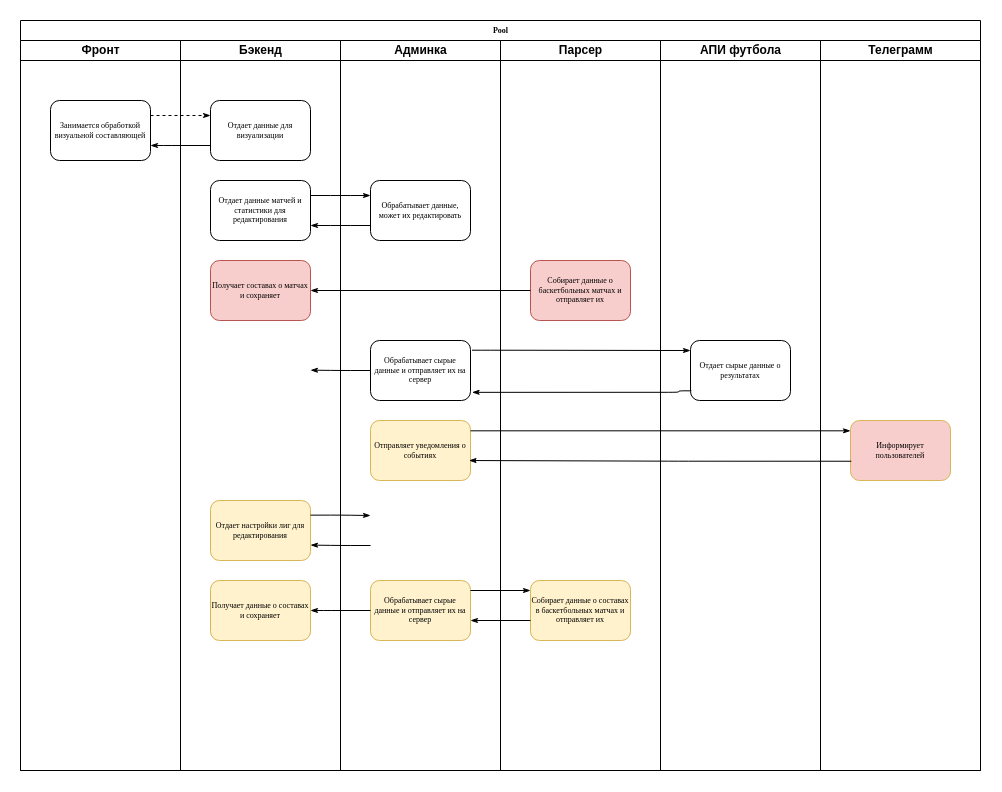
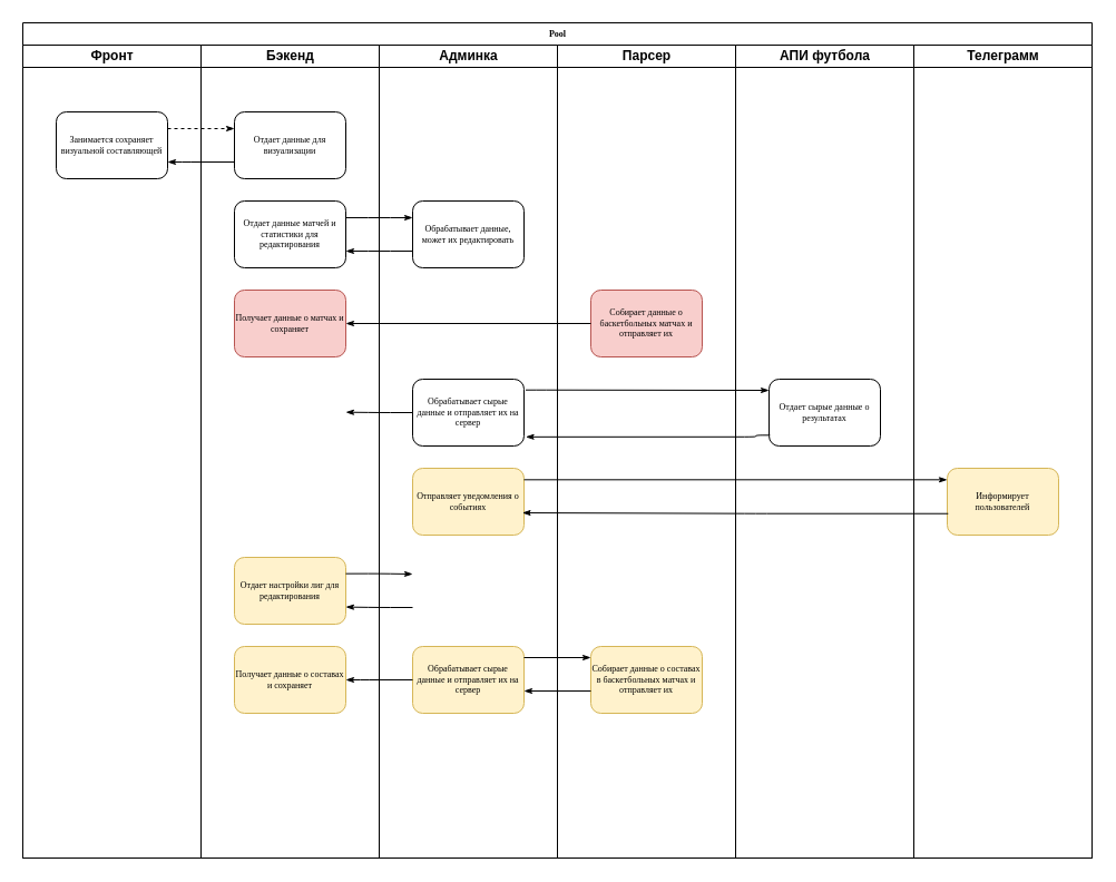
  <mxCell id="0" />
  <mxCell id="1" parent="0" />
  <mxCell id="2" value="Pool" style="swimlane;html=1;childLayout=stackLayout;startSize=20;rounded=0;shadow=0;labelBackgroundColor=none;strokeWidth=1;fontFamily=Verdana;fontSize=8;align=center;" parent="1" vertex="1"><mxGeometry x="20" y="20" width="960" height="750" as="geometry" /></mxCell>
  <mxCell id="3" value="Фронт" style="swimlane;html=1;startSize=20;" parent="2" vertex="1"><mxGeometry y="20" width="160" height="730" as="geometry" /></mxCell>
- <mxCell id="4" value="Занимается обработкой визуальной составляющей" style="rounded=1;whiteSpace=wrap;html=1;shadow=0;labelBackgroundColor=none;strokeWidth=1;fontFamily=Verdana;fontSize=8;align=center;" parent="3" vertex="1"><mxGeometry x="30" y="60" width="100" height="60" as="geometry" /></mxCell>
+ <mxCell id="4" value="Занимается сохраняет визуальной составляющей" style="rounded=1;whiteSpace=wrap;html=1;shadow=0;labelBackgroundColor=none;strokeWidth=1;fontFamily=Verdana;fontSize=8;align=center;" parent="3" vertex="1"><mxGeometry x="30" y="60" width="100" height="60" as="geometry" /></mxCell>
  <mxCell id="5" value="Бэкенд" style="swimlane;html=1;startSize=20;" parent="2" vertex="1"><mxGeometry x="160" y="20" width="160" height="730" as="geometry" /></mxCell>
  <mxCell id="6" value="Отдает данные для визуализации" style="rounded=1;whiteSpace=wrap;html=1;shadow=0;labelBackgroundColor=none;strokeWidth=1;fontFamily=Verdana;fontSize=8;align=center;" parent="5" vertex="1"><mxGeometry x="30" y="60" width="100" height="60" as="geometry" /></mxCell>
  <mxCell id="7" style="edgeStyle=orthogonalEdgeStyle;rounded=1;html=1;labelBackgroundColor=none;startArrow=none;startFill=0;startSize=5;endArrow=classicThin;endFill=1;endSize=5;jettySize=auto;orthogonalLoop=1;strokeWidth=1;fontFamily=Verdana;fontSize=8" edge="1" parent="5"><mxGeometry relative="1" as="geometry"><mxPoint x="30" y="105" as="sourcePoint" /><mxPoint x="-30" y="105" as="targetPoint" /><Array as="points"><mxPoint x="-10" y="105" /><mxPoint x="-10" y="105" /></Array></mxGeometry></mxCell>
  <mxCell id="8" value="Отдает настройки лиг для редактирования" style="rounded=1;whiteSpace=wrap;html=1;shadow=0;labelBackgroundColor=none;strokeWidth=1;fontFamily=Verdana;fontSize=8;align=center;fillColor=#fff2cc;strokeColor=#d6b656;" vertex="1" parent="5"><mxGeometry x="30" y="460" width="100" height="60" as="geometry" /></mxCell>
  <mxCell id="9" value="Получает данные о составах и сохраняет" style="rounded=1;whiteSpace=wrap;html=1;shadow=0;labelBackgroundColor=none;strokeWidth=1;fontFamily=Verdana;fontSize=8;align=center;fillColor=#fff2cc;strokeColor=#d6b656;" vertex="1" parent="5"><mxGeometry x="30" y="540" width="100" height="60" as="geometry" /></mxCell>
  <mxCell id="10" value="Отдает данные матчей и статистики для редактирования" style="rounded=1;whiteSpace=wrap;html=1;shadow=0;labelBackgroundColor=none;strokeWidth=1;fontFamily=Verdana;fontSize=8;align=center;" vertex="1" parent="5"><mxGeometry x="30" y="140" width="100" height="60" as="geometry" /></mxCell>
  <mxCell id="11" style="edgeStyle=orthogonalEdgeStyle;rounded=1;html=1;labelBackgroundColor=none;startArrow=none;startFill=0;startSize=5;endArrow=classicThin;endFill=1;endSize=5;jettySize=auto;orthogonalLoop=1;strokeWidth=1;fontFamily=Verdana;fontSize=8;dashed=1;" parent="2" source="4" target="6" edge="1"><mxGeometry relative="1" as="geometry"><Array as="points"><mxPoint x="150" y="95" /><mxPoint x="150" y="95" /></Array></mxGeometry></mxCell>
  <mxCell id="12" value="Админка" style="swimlane;html=1;startSize=20;" parent="2" vertex="1"><mxGeometry x="320" y="20" width="160" height="730" as="geometry" /></mxCell>
  <mxCell id="13" value="Обрабатывает данные, может их редактировать" style="rounded=1;whiteSpace=wrap;html=1;shadow=0;labelBackgroundColor=none;strokeWidth=1;fontFamily=Verdana;fontSize=8;align=center;" vertex="1" parent="12"><mxGeometry x="30" y="140" width="100" height="60" as="geometry" /></mxCell>
  <mxCell id="14" style="edgeStyle=orthogonalEdgeStyle;rounded=1;html=1;labelBackgroundColor=none;startArrow=none;startFill=0;startSize=5;endArrow=classicThin;endFill=1;endSize=5;jettySize=auto;orthogonalLoop=1;strokeWidth=1;fontFamily=Verdana;fontSize=8" edge="1" parent="12"><mxGeometry relative="1" as="geometry"><mxPoint x="30" y="185" as="sourcePoint" /><mxPoint x="-30" y="185" as="targetPoint" /><Array as="points"><mxPoint y="185" /><mxPoint y="185" /></Array></mxGeometry></mxCell>
- <mxCell id="15" value="Получает составах о матчах и сохраняет" style="rounded=1;whiteSpace=wrap;html=1;shadow=0;labelBackgroundColor=none;strokeWidth=1;fontFamily=Verdana;fontSize=8;align=center;fillColor=#f8cecc;strokeColor=#b85450;" vertex="1" parent="12"><mxGeometry x="-130" y="220" width="100" height="60" as="geometry" /></mxCell>
+ <mxCell id="15" value="Получает данные о матчах и сохраняет" style="rounded=1;whiteSpace=wrap;html=1;shadow=0;labelBackgroundColor=none;strokeWidth=1;fontFamily=Verdana;fontSize=8;align=center;fillColor=#f8cecc;strokeColor=#b85450;" vertex="1" parent="12"><mxGeometry x="-130" y="220" width="100" height="60" as="geometry" /></mxCell>
  <mxCell id="16" value="Обрабатывает сырые данные и отправляет их на сервер" style="rounded=1;whiteSpace=wrap;html=1;shadow=0;labelBackgroundColor=none;strokeWidth=1;fontFamily=Verdana;fontSize=8;align=center;" vertex="1" parent="12"><mxGeometry x="30" y="300" width="100" height="60" as="geometry" /></mxCell>
  <mxCell id="17" style="edgeStyle=orthogonalEdgeStyle;rounded=1;html=1;labelBackgroundColor=none;startArrow=none;startFill=0;startSize=5;endArrow=classicThin;endFill=1;endSize=5;jettySize=auto;orthogonalLoop=1;strokeWidth=1;fontFamily=Verdana;fontSize=8" edge="1" parent="12"><mxGeometry relative="1" as="geometry"><mxPoint x="30" y="330" as="sourcePoint" /><mxPoint x="-30" y="329.68" as="targetPoint" /><Array as="points"><mxPoint y="329.68" /><mxPoint y="329.68" /></Array></mxGeometry></mxCell>
  <mxCell id="18" value="Отправляет уведомления о событиях" style="rounded=1;whiteSpace=wrap;html=1;shadow=0;labelBackgroundColor=none;strokeWidth=1;fontFamily=Verdana;fontSize=8;align=center;fillColor=#fff2cc;strokeColor=#d6b656;" vertex="1" parent="12"><mxGeometry x="30" y="380" width="100" height="60" as="geometry" /></mxCell>
  <mxCell id="19" style="edgeStyle=orthogonalEdgeStyle;rounded=1;html=1;labelBackgroundColor=none;startArrow=none;startFill=0;startSize=5;endArrow=classicThin;endFill=1;endSize=5;jettySize=auto;orthogonalLoop=1;strokeWidth=1;fontFamily=Verdana;fontSize=8" edge="1" parent="12"><mxGeometry relative="1" as="geometry"><Array as="points"><mxPoint y="474.61" /><mxPoint y="474.61" /></Array><mxPoint x="-30" y="474.647" as="sourcePoint" /><mxPoint x="30" y="475" as="targetPoint" /></mxGeometry></mxCell>
  <mxCell id="20" style="edgeStyle=orthogonalEdgeStyle;rounded=1;html=1;labelBackgroundColor=none;startArrow=none;startFill=0;startSize=5;endArrow=classicThin;endFill=1;endSize=5;jettySize=auto;orthogonalLoop=1;strokeWidth=1;fontFamily=Verdana;fontSize=8" edge="1" parent="12"><mxGeometry relative="1" as="geometry"><mxPoint x="30" y="505" as="sourcePoint" /><mxPoint x="-30" y="504.61" as="targetPoint" /><Array as="points"><mxPoint y="504.61" /><mxPoint y="504.61" /></Array></mxGeometry></mxCell>
  <mxCell id="21" value="Обрабатывает сырые данные и отправляет их на сервер" style="rounded=1;whiteSpace=wrap;html=1;shadow=0;labelBackgroundColor=none;strokeWidth=1;fontFamily=Verdana;fontSize=8;align=center;fillColor=#fff2cc;strokeColor=#d6b656;" vertex="1" parent="12"><mxGeometry x="30" y="540" width="100" height="60" as="geometry" /></mxCell>
  <mxCell id="22" value="Парсер" style="swimlane;html=1;startSize=20;" parent="2" vertex="1"><mxGeometry x="480" y="20" width="160" height="730" as="geometry" /></mxCell>
  <mxCell id="23" value="Собирает данные о баскетбольных матчах и отправляет их" style="rounded=1;whiteSpace=wrap;html=1;shadow=0;labelBackgroundColor=none;strokeWidth=1;fontFamily=Verdana;fontSize=8;align=center;fillColor=#f8cecc;strokeColor=#b85450;" vertex="1" parent="22"><mxGeometry x="30" y="220" width="100" height="60" as="geometry" /></mxCell>
  <mxCell id="24" value="Собирает данные о составах в баскетбольных матчах и отправляет их" style="rounded=1;whiteSpace=wrap;html=1;shadow=0;labelBackgroundColor=none;strokeWidth=1;fontFamily=Verdana;fontSize=8;align=center;fillColor=#fff2cc;strokeColor=#d6b656;" vertex="1" parent="22"><mxGeometry x="30" y="540" width="100" height="60" as="geometry" /></mxCell>
  <mxCell id="25" value="АПИ футбола" style="swimlane;html=1;startSize=20;" parent="2" vertex="1"><mxGeometry x="640" y="20" width="160" height="730" as="geometry" /></mxCell>
  <mxCell id="26" value="Отдает сырые данные о результатах" style="rounded=1;whiteSpace=wrap;html=1;shadow=0;labelBackgroundColor=none;strokeWidth=1;fontFamily=Verdana;fontSize=8;align=center;" vertex="1" parent="25"><mxGeometry x="30" y="300" width="100" height="60" as="geometry" /></mxCell>
  <mxCell id="27" value="Телеграмм" style="swimlane;html=1;startSize=20;" parent="2" vertex="1"><mxGeometry x="800" y="20" width="160" height="730" as="geometry" /></mxCell>
- <mxCell id="28" value="Информирует пользователей" style="rounded=1;whiteSpace=wrap;html=1;shadow=0;labelBackgroundColor=none;strokeWidth=1;fontFamily=Verdana;fontSize=8;align=center;fillColor=#f8cecc;strokeColor=#d6b656;" vertex="1" parent="27"><mxGeometry x="30" y="380" width="100" height="60" as="geometry" /></mxCell>
+ <mxCell id="28" value="Информирует пользователей" style="rounded=1;whiteSpace=wrap;html=1;shadow=0;labelBackgroundColor=none;strokeWidth=1;fontFamily=Verdana;fontSize=8;align=center;fillColor=#fff2cc;strokeColor=#d6b656;" vertex="1" parent="27"><mxGeometry x="30" y="380" width="100" height="60" as="geometry" /></mxCell>
  <mxCell id="29" style="edgeStyle=orthogonalEdgeStyle;rounded=1;html=1;labelBackgroundColor=none;startArrow=none;startFill=0;startSize=5;endArrow=classicThin;endFill=1;endSize=5;jettySize=auto;orthogonalLoop=1;strokeWidth=1;fontFamily=Verdana;fontSize=8;exitX=1.015;exitY=0.162;exitDx=0;exitDy=0;exitPerimeter=0;entryX=0;entryY=0.167;entryDx=0;entryDy=0;entryPerimeter=0;" edge="1" parent="2" source="16" target="26"><mxGeometry relative="1" as="geometry"><Array as="points"><mxPoint x="470" y="330" /></Array><mxPoint x="470" y="330" as="sourcePoint" /><mxPoint x="510" y="330" as="targetPoint" /></mxGeometry></mxCell>
  <mxCell id="30" style="edgeStyle=orthogonalEdgeStyle;rounded=1;html=1;labelBackgroundColor=none;startArrow=none;startFill=0;startSize=5;endArrow=classicThin;endFill=1;endSize=5;jettySize=auto;orthogonalLoop=1;strokeWidth=1;fontFamily=Verdana;fontSize=8;exitX=0;exitY=0.5;exitDx=0;exitDy=0;entryX=1;entryY=0.5;entryDx=0;entryDy=0;" edge="1" parent="2" source="23" target="15"><mxGeometry relative="1" as="geometry"><mxPoint x="360" y="285" as="sourcePoint" /><mxPoint x="290" y="285" as="targetPoint" /><Array as="points" /></mxGeometry></mxCell>
  <mxCell id="31" style="edgeStyle=orthogonalEdgeStyle;rounded=1;html=1;labelBackgroundColor=none;startArrow=none;startFill=0;startSize=5;endArrow=classicThin;endFill=1;endSize=5;jettySize=auto;orthogonalLoop=1;strokeWidth=1;fontFamily=Verdana;fontSize=8;entryX=1;entryY=0.5;entryDx=0;entryDy=0;exitX=0;exitY=0.5;exitDx=0;exitDy=0;" edge="1" parent="2" source="21" target="9"><mxGeometry relative="1" as="geometry"><mxPoint x="370" y="534.61" as="sourcePoint" /><mxPoint x="300" y="534.61" as="targetPoint" /><Array as="points"><mxPoint x="310" y="590" /><mxPoint x="310" y="590" /></Array></mxGeometry></mxCell>
  <mxCell id="32" style="edgeStyle=orthogonalEdgeStyle;rounded=1;html=1;labelBackgroundColor=none;startArrow=none;startFill=0;startSize=5;endArrow=classicThin;endFill=1;endSize=5;jettySize=auto;orthogonalLoop=1;strokeWidth=1;fontFamily=Verdana;fontSize=8;" edge="1" parent="2"><mxGeometry relative="1" as="geometry"><Array as="points"><mxPoint x="450" y="570" /><mxPoint x="510" y="570" /></Array><mxPoint x="450" y="570" as="sourcePoint" /><mxPoint x="510" y="570" as="targetPoint" /></mxGeometry></mxCell>
  <mxCell id="33" style="edgeStyle=orthogonalEdgeStyle;rounded=1;html=1;labelBackgroundColor=none;startArrow=none;startFill=0;startSize=5;endArrow=classicThin;endFill=1;endSize=5;jettySize=auto;orthogonalLoop=1;strokeWidth=1;fontFamily=Verdana;fontSize=8" edge="1" parent="2" source="10" target="13"><mxGeometry relative="1" as="geometry"><Array as="points"><mxPoint x="320" y="175" /><mxPoint x="320" y="175" /></Array></mxGeometry></mxCell>
  <mxCell id="34" style="edgeStyle=orthogonalEdgeStyle;rounded=1;html=1;labelBackgroundColor=none;startArrow=none;startFill=0;startSize=5;endArrow=classicThin;endFill=1;endSize=5;jettySize=auto;orthogonalLoop=1;strokeWidth=1;fontFamily=Verdana;fontSize=8;exitX=0.009;exitY=0.839;exitDx=0;exitDy=0;exitPerimeter=0;entryX=1.016;entryY=0.864;entryDx=0;entryDy=0;entryPerimeter=0;" edge="1" parent="2" source="26" target="16"><mxGeometry relative="1" as="geometry"><mxPoint x="510" y="370" as="sourcePoint" /><mxPoint x="460" y="370" as="targetPoint" /><Array as="points"><mxPoint x="658" y="370" /><mxPoint x="658" y="372" /></Array></mxGeometry></mxCell>
  <mxCell id="35" style="edgeStyle=orthogonalEdgeStyle;rounded=1;html=1;labelBackgroundColor=none;startArrow=none;startFill=0;startSize=5;endArrow=classicThin;endFill=1;endSize=5;jettySize=auto;orthogonalLoop=1;strokeWidth=1;fontFamily=Verdana;fontSize=8;exitX=1;exitY=0.172;exitDx=0;exitDy=0;exitPerimeter=0;entryX=0;entryY=0.172;entryDx=0;entryDy=0;entryPerimeter=0;" edge="1" parent="2" source="18" target="28"><mxGeometry relative="1" as="geometry"><Array as="points" /><mxPoint x="460.75" y="410" as="sourcePoint" /><mxPoint x="659.25" y="410.3" as="targetPoint" /></mxGeometry></mxCell>
  <mxCell id="36" style="edgeStyle=orthogonalEdgeStyle;rounded=1;html=1;labelBackgroundColor=none;startArrow=none;startFill=0;startSize=5;endArrow=classicThin;endFill=1;endSize=5;jettySize=auto;orthogonalLoop=1;strokeWidth=1;fontFamily=Verdana;fontSize=8;exitX=0.008;exitY=0.679;exitDx=0;exitDy=0;exitPerimeter=0;entryX=0.985;entryY=0.667;entryDx=0;entryDy=0;entryPerimeter=0;" edge="1" parent="2" source="28" target="18"><mxGeometry relative="1" as="geometry"><mxPoint x="660.45" y="440.34" as="sourcePoint" /><mxPoint x="459.55" y="440" as="targetPoint" /><Array as="points"><mxPoint x="658" y="441" /></Array></mxGeometry></mxCell>
  <mxCell id="37" style="edgeStyle=orthogonalEdgeStyle;rounded=1;html=1;labelBackgroundColor=none;startArrow=none;startFill=0;startSize=5;endArrow=classicThin;endFill=1;endSize=5;jettySize=auto;orthogonalLoop=1;strokeWidth=1;fontFamily=Verdana;fontSize=8;" edge="1" parent="1"><mxGeometry relative="1" as="geometry"><mxPoint x="530" y="620" as="sourcePoint" /><mxPoint x="470" y="620" as="targetPoint" /><Array as="points"><mxPoint x="530" y="620" /></Array></mxGeometry></mxCell>
